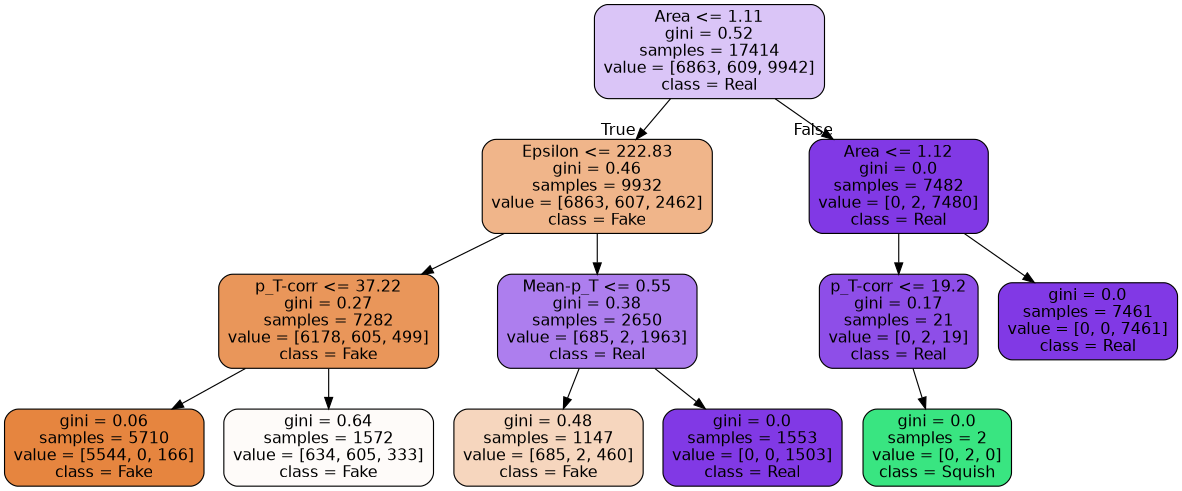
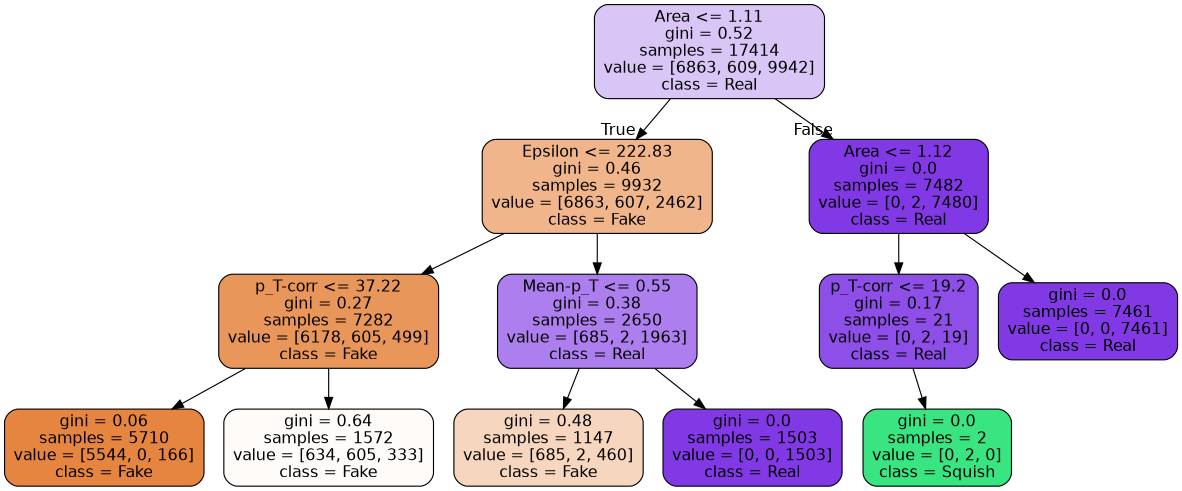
  digraph {
    node [color=black fillcolor="#8139e5" fontname=helvetica shape=box style="filled, rounded"]
    edge [fontname=helvetica]
    n1 [fillcolor="#dac5f7" label="Area <= 1.11\ngini = 0.52\nsamples = 17414\nvalue = [6863, 609, 9942]\nclass = Real"]
    n2 [fillcolor="#f0b58a" label="Epsilon <= 222.83\ngini = 0.46\nsamples = 9932\nvalue = [6863, 607, 2462]\nclass = Fake"]
    n3 [label="Area <= 1.12\ngini = 0.0\nsamples = 7482\nvalue = [0, 2, 7480]\nclass = Real"]
    n4 [fillcolor="#e9965a" label="p_T-corr <= 37.22\ngini = 0.27\nsamples = 7282\nvalue = [6178, 605, 499]\nclass = Fake"]
    n5 [fillcolor="#ad7eee" label="Mean-p_T <= 0.55\ngini = 0.38\nsamples = 2650\nvalue = [685, 2, 1963]\nclass = Real"]
    n6 [fillcolor="#8e4ee8" label="p_T-corr <= 19.2\ngini = 0.17\nsamples = 21\nvalue = [0, 2, 19]\nclass = Real"]
    n7 [label="gini = 0.0\nsamples = 7461\nvalue = [0, 0, 7461]\nclass = Real"]
    n8 [fillcolor="#e6853f" label="gini = 0.06\nsamples = 5710\nvalue = [5544, 0, 166]\nclass = Fake"]
    n9 [fillcolor="#fefbf9" label="gini = 0.64\nsamples = 1572\nvalue = [634, 605, 333]\nclass = Fake"]
    n10 [fillcolor="#f6d6be" label="gini = 0.48\nsamples = 1147\nvalue = [685, 2, 460]\nclass = Fake"]
-   n11 [label="gini = 0.0\nsamples = 1553\nvalue = [0, 0, 1503]\nclass = Real"]
+   n11 [label="gini = 0.0\nsamples = 1503\nvalue = [0, 0, 1503]\nclass = Real"]
    n12 [fillcolor="#39e581" label="gini = 0.0\nsamples = 2\nvalue = [0, 2, 0]\nclass = Squish"]
    n1 -> n2 [headlabel=True labelangle=45 labeldistance=2.5]
    n1 -> n3 [headlabel=False labelangle=-45 labeldistance=2.5]
    n2 -> n4
    n2 -> n5
    n3 -> n6
    n3 -> n7
    n4 -> n8
    n4 -> n9
    n5 -> n10
    n5 -> n11
    n6 -> n12
  }
